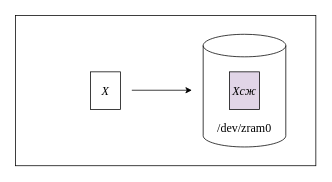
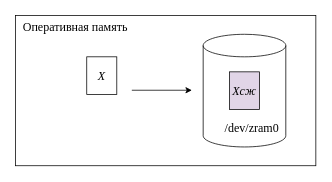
  <mxCell id="0" />
  <mxCell id="1" parent="0" />
  <mxCell id="2" value="" style="rounded=0;whiteSpace=wrap;html=1;fontFamily=Times New Roman;fontSize=16;" vertex="1" parent="1"><mxGeometry x="20" y="20" width="400" height="200" as="geometry" /></mxCell>
  <mxCell id="3" value="" style="shape=cylinder3;whiteSpace=wrap;html=1;boundedLbl=1;backgroundOutline=1;size=15;fontFamily=Times New Roman;fontSize=16;" vertex="1" parent="1"><mxGeometry x="270" y="45" width="110" height="150" as="geometry" /></mxCell>
- <mxCell id="5" value="&lt;i&gt;X&lt;/i&gt;" style="rounded=0;whiteSpace=wrap;html=1;fontFamily=Times New Roman;fontSize=16;" vertex="1" parent="1"><mxGeometry x="120" y="95" width="40" height="50" as="geometry" /></mxCell>
- <mxCell id="6" value="/dev/zram0" style="text;html=1;strokeColor=none;fillColor=none;align=center;verticalAlign=middle;whiteSpace=wrap;rounded=0;fontFamily=Times New Roman;fontSize=16;" vertex="1" parent="1"><mxGeometry x="285" y="155" width="80" height="30" as="geometry" /></mxCell>
+ <mxCell id="4" value="Оперативная память" style="text;html=1;strokeColor=none;fillColor=none;align=center;verticalAlign=middle;whiteSpace=wrap;rounded=0;fontFamily=Times New Roman;fontSize=16;" vertex="1" parent="1"><mxGeometry x="20" y="20" width="160" height="30" as="geometry" /></mxCell>
+ <mxCell id="5" value="&lt;i&gt;X&lt;/i&gt;" style="rounded=0;whiteSpace=wrap;html=1;fontFamily=Times New Roman;fontSize=16;" vertex="1" parent="1"><mxGeometry x="115" y="75" width="40" height="50" as="geometry" /></mxCell>
+ <mxCell id="6" value="/dev/zram0" style="text;html=1;strokeColor=none;fillColor=none;align=center;verticalAlign=middle;whiteSpace=wrap;rounded=0;fontFamily=Times New Roman;fontSize=16;" vertex="1" parent="1"><mxGeometry x="295" y="155" width="80" height="30" as="geometry" /></mxCell>
  <mxCell id="7" value="" style="endArrow=classic;html=1;rounded=0;" edge="1" parent="1"><mxGeometry width="50" height="50" relative="1" as="geometry"><mxPoint x="175" y="119.5" as="sourcePoint" /><mxPoint x="255" y="119.5" as="targetPoint" /></mxGeometry></mxCell>
  <mxCell id="8" value="&lt;i&gt;Xсж&lt;/i&gt;" style="rounded=0;whiteSpace=wrap;html=1;fontFamily=Times New Roman;fontSize=16;fillColor=#e1d5e7;" vertex="1" parent="1"><mxGeometry x="305" y="95" width="40" height="50" as="geometry" /></mxCell>
